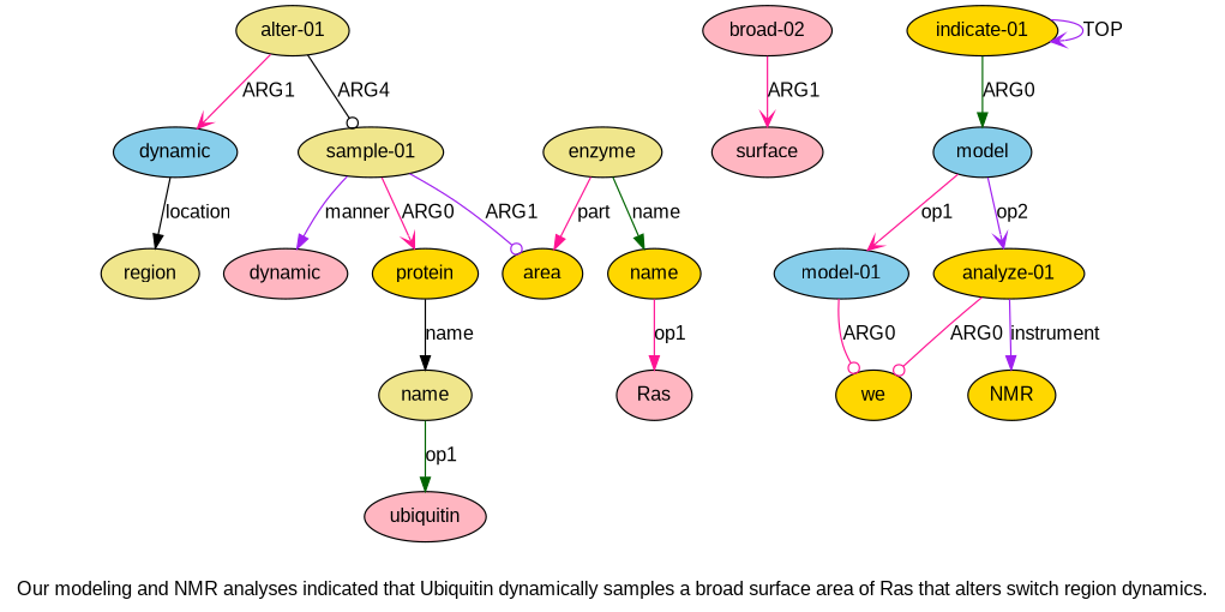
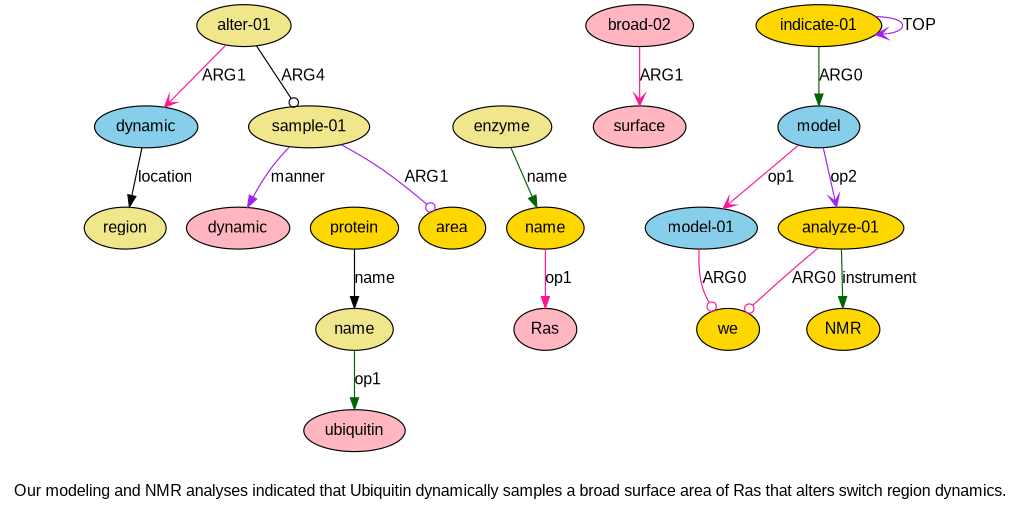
  digraph {
    fontname="Liberation Sans"
    label="Our modeling and NMR analyses indicated that Ubiquitin dynamically samples a broad surface area of Ras that alters switch region dynamics."
    node [color=black fillcolor=gold fontname="Liberation Sans" gold_ind=-1 gold_label=dynamic style=filled test_ind=-1 test_label=dynamic]
    edge [arrowhead=normal color=deeppink fontname="Liberation Sans" gold_label=ARG0 test_label=ARG0]
    n1 [fillcolor=khaki gold_ind=15 gold_label="alter-01" label="alter-01" test_ind=15 test_label="alter-01"]
    n2 [fillcolor=skyblue gold_ind=16 label=dynamic test_ind=16]
    n3 [fillcolor=khaki gold_ind=6 gold_label="sample-01" label="sample-01" test_ind=6 test_label="sample-01"]
    n4 [fillcolor=khaki gold_ind=17 gold_label=region label=region test_ind=17 test_label=region]
    n5 [fillcolor=lightpink gold_ind=14 label=dynamic test_ind=14]
    n6 [gold_ind=9 gold_label=area label=area test_ind=9 test_label=area]
    n7 [gold_ind=7 gold_label=protein label=protein test_ind=7 test_label=protein]
    n8 [fillcolor=khaki gold_ind=8 gold_label=name label=name test_ind=8 test_label=name]
    n9 [fillcolor=lightpink gold_ind=11 gold_label="broad-02" label="broad-02" test_ind=11 test_label="broad-02"]
    n10 [fillcolor=lightpink gold_ind=10 gold_label=surface label=surface test_ind=10 test_label=surface]
    n11 [gold_ind=13 gold_label=name label=name test_ind=13 test_label=name]
    n12 [fillcolor=lightpink gold_label=Ras label=Ras test_label=Ras]
    n13 [fillcolor=khaki gold_ind=12 gold_label=enzyme label=enzyme test_ind=12 test_label=enzyme]
    n14 [fillcolor=skyblue gold_ind=1 gold_label=and label=model test_ind=1 test_label=and]
    n15 [fillcolor=skyblue gold_ind=2 gold_label="model-01" label="model-01" test_ind=2 test_label="model-01"]
    n16 [gold_ind=4 gold_label="analyze-01" label="analyze-01" test_ind=4 test_label="analyze-01"]
    n17 [gold_ind=3 gold_label=we label=we test_ind=3 test_label=we]
    n18 [gold_ind=5 gold_label=NMR label=NMR test_ind=5 test_label=NMR]
    n19 [gold_ind=0 gold_label="indicate-01" label="indicate-01" test_ind=0 test_label="indicate-01"]
    n20 [fillcolor=lightpink gold_label=ubiquitin label=ubiquitin test_label=ubiquitin]
    n1 -> n2 [arrowhead=vee gold_label=ARG1 label=ARG1 test_label=ARG1]
    n1 -> n3 [arrowhead=odot color=black label=ARG4]
    n2 -> n4 [color=black gold_label=location label=location test_label=location]
    n3 -> n5 [color=purple gold_label=manner label=manner test_label=manner]
    n3 -> n6 [arrowhead=odot color=purple gold_label=ARG1 label=ARG1 test_label=ARG1]
-   n3 -> n7 [arrowhead=vee label=ARG0]
    n7 -> n8 [color=black gold_label=name label=name test_label=name]
    n8 -> n20 [color=darkgreen gold_label=op1 label=op1 test_label=op1]
    n9 -> n10 [arrowhead=vee gold_label=ARG1 label=ARG1 test_label=ARG1]
    n11 -> n12 [gold_label=op1 label=op1 test_label=op1]
-   n13 -> n6 [gold_label=part label=part test_label=part]
    n13 -> n11 [color=darkgreen gold_label=name label=name test_label=name]
    n14 -> n15 [arrowhead=vee gold_label=op1 label=op1 test_label=op1]
    n14 -> n16 [arrowhead=vee color=purple gold_label=op2 label=op2 test_label=op2]
    n15 -> n17 [arrowhead=odot label=ARG0]
    n16 -> n17 [arrowhead=odot label=ARG0]
-   n16 -> n18 [color=purple gold_label=instrument label=instrument test_label=instrument]
+   n16 -> n18 [color=darkgreen gold_label=instrument label=instrument test_label=instrument]
    n19 -> n14 [color=darkgreen label=ARG0]
    n19 -> n19 [arrowhead=vee color=purple gold_label=TOP label=TOP test_label=TOP]
  }
